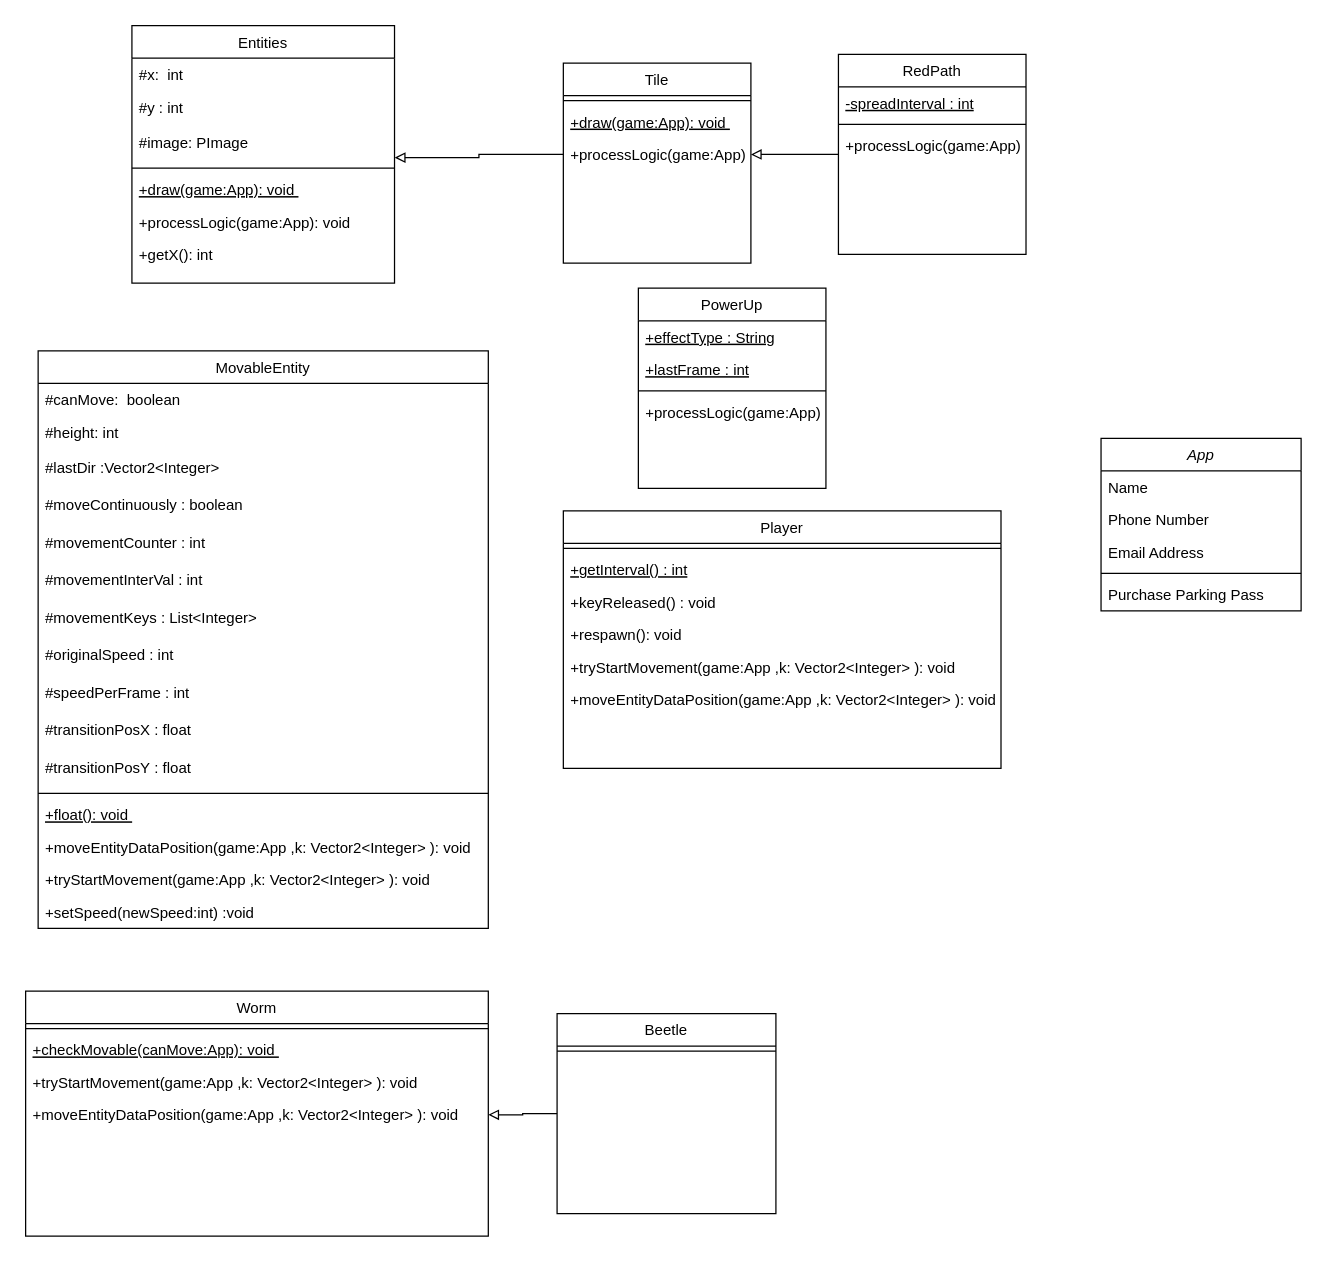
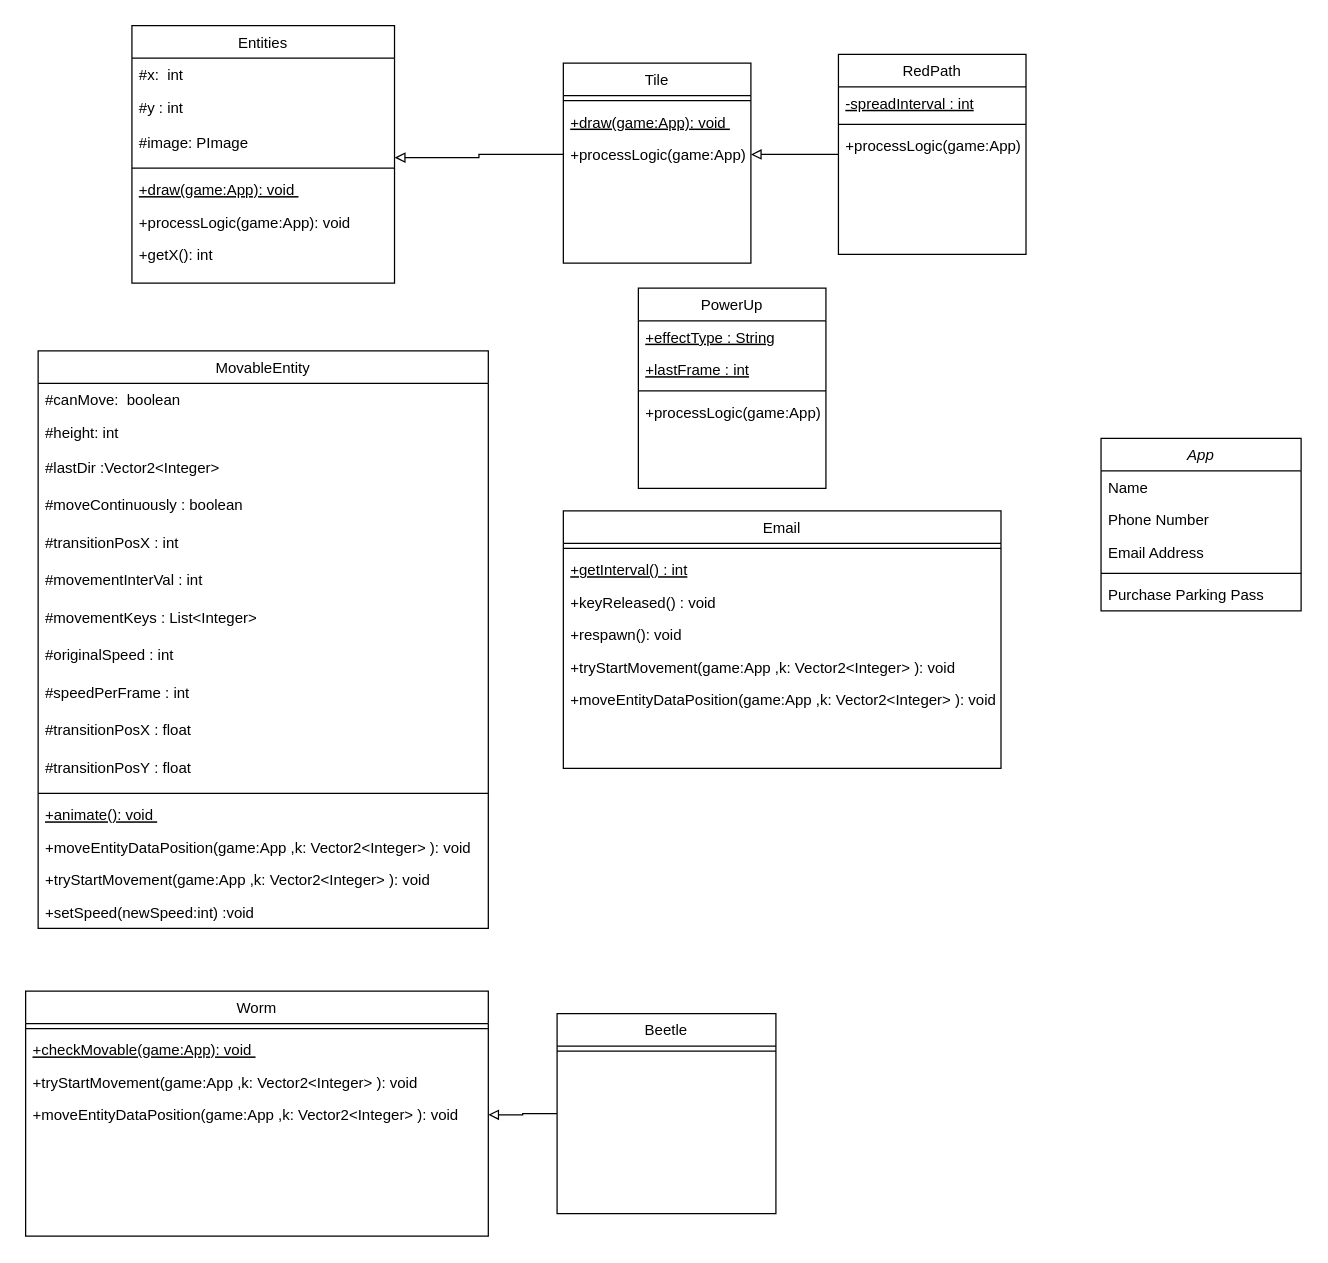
  <mxCell id="0" />
  <mxCell id="1" parent="0" />
  <mxCell id="2" value="App" style="swimlane;fontStyle=2;align=center;verticalAlign=top;childLayout=stackLayout;horizontal=1;startSize=26;horizontalStack=0;resizeParent=1;resizeLast=0;collapsible=1;marginBottom=0;rounded=0;shadow=0;strokeWidth=1;" parent="1" vertex="1"><mxGeometry x="880" y="350" width="160" height="138" as="geometry"><mxRectangle x="230" y="140" width="160" height="26" as="alternateBounds" /></mxGeometry></mxCell>
  <mxCell id="3" value="Name" style="text;align=left;verticalAlign=top;spacingLeft=4;spacingRight=4;overflow=hidden;rotatable=0;points=[[0,0.5],[1,0.5]];portConstraint=eastwest;" parent="2" vertex="1"><mxGeometry y="26" width="160" height="26" as="geometry" /></mxCell>
  <mxCell id="4" value="Phone Number" style="text;align=left;verticalAlign=top;spacingLeft=4;spacingRight=4;overflow=hidden;rotatable=0;points=[[0,0.5],[1,0.5]];portConstraint=eastwest;rounded=0;shadow=0;html=0;" parent="2" vertex="1"><mxGeometry y="52" width="160" height="26" as="geometry" /></mxCell>
  <mxCell id="5" value="Email Address" style="text;align=left;verticalAlign=top;spacingLeft=4;spacingRight=4;overflow=hidden;rotatable=0;points=[[0,0.5],[1,0.5]];portConstraint=eastwest;rounded=0;shadow=0;html=0;" parent="2" vertex="1"><mxGeometry y="78" width="160" height="26" as="geometry" /></mxCell>
  <mxCell id="6" value="" style="line;html=1;strokeWidth=1;align=left;verticalAlign=middle;spacingTop=-1;spacingLeft=3;spacingRight=3;rotatable=0;labelPosition=right;points=[];portConstraint=eastwest;" parent="2" vertex="1"><mxGeometry y="104" width="160" height="8" as="geometry" /></mxCell>
  <mxCell id="7" value="Purchase Parking Pass" style="text;align=left;verticalAlign=top;spacingLeft=4;spacingRight=4;overflow=hidden;rotatable=0;points=[[0,0.5],[1,0.5]];portConstraint=eastwest;" parent="2" vertex="1"><mxGeometry y="112" width="160" height="26" as="geometry" /></mxCell>
  <mxCell id="8" value="Entities" style="swimlane;fontStyle=0;align=center;verticalAlign=top;childLayout=stackLayout;horizontal=1;startSize=26;horizontalStack=0;resizeParent=1;resizeLast=0;collapsible=1;marginBottom=0;rounded=0;shadow=0;strokeWidth=1;" parent="1" vertex="1"><mxGeometry x="105" y="20" width="210" height="206" as="geometry"><mxRectangle x="120" y="360" width="160" height="26" as="alternateBounds" /></mxGeometry></mxCell>
  <mxCell id="9" value="#x:  int" style="text;align=left;verticalAlign=top;spacingLeft=4;spacingRight=4;overflow=hidden;rotatable=0;points=[[0,0.5],[1,0.5]];portConstraint=eastwest;" parent="8" vertex="1"><mxGeometry y="26" width="210" height="26" as="geometry" /></mxCell>
  <mxCell id="10" value="#y : int" style="text;align=left;verticalAlign=top;spacingLeft=4;spacingRight=4;overflow=hidden;rotatable=0;points=[[0,0.5],[1,0.5]];portConstraint=eastwest;rounded=0;shadow=0;html=0;" parent="8" vertex="1"><mxGeometry y="52" width="210" height="28" as="geometry" /></mxCell>
  <mxCell id="11" value="#image: PImage" style="text;align=left;verticalAlign=top;spacingLeft=4;spacingRight=4;overflow=hidden;rotatable=0;points=[[0,0.5],[1,0.5]];portConstraint=eastwest;rounded=0;shadow=0;html=0;" vertex="1" parent="8"><mxGeometry y="80" width="210" height="30" as="geometry" /></mxCell>
  <mxCell id="12" value="" style="line;html=1;strokeWidth=1;align=left;verticalAlign=middle;spacingTop=-1;spacingLeft=3;spacingRight=3;rotatable=0;labelPosition=right;points=[];portConstraint=eastwest;" parent="8" vertex="1"><mxGeometry y="110" width="210" height="8" as="geometry" /></mxCell>
  <mxCell id="13" value="+draw(game:App): void " style="text;align=left;verticalAlign=top;spacingLeft=4;spacingRight=4;overflow=hidden;rotatable=0;points=[[0,0.5],[1,0.5]];portConstraint=eastwest;fontStyle=4" parent="8" vertex="1"><mxGeometry y="118" width="210" height="26" as="geometry" /></mxCell>
  <mxCell id="14" value="+processLogic(game:App): void" style="text;align=left;verticalAlign=top;spacingLeft=4;spacingRight=4;overflow=hidden;rotatable=0;points=[[0,0.5],[1,0.5]];portConstraint=eastwest;" parent="8" vertex="1"><mxGeometry y="144" width="210" height="26" as="geometry" /></mxCell>
  <mxCell id="15" value="+getX(): int" style="text;align=left;verticalAlign=top;spacingLeft=4;spacingRight=4;overflow=hidden;rotatable=0;points=[[0,0.5],[1,0.5]];portConstraint=eastwest;" vertex="1" parent="8"><mxGeometry y="170" width="210" height="26" as="geometry" /></mxCell>
  <mxCell id="16" value="MovableEntity" style="swimlane;fontStyle=0;align=center;verticalAlign=top;childLayout=stackLayout;horizontal=1;startSize=26;horizontalStack=0;resizeParent=1;resizeLast=0;collapsible=1;marginBottom=0;rounded=0;shadow=0;strokeWidth=1;" vertex="1" parent="1"><mxGeometry x="30" y="280" width="360" height="462" as="geometry"><mxRectangle x="120" y="360" width="160" height="26" as="alternateBounds" /></mxGeometry></mxCell>
  <mxCell id="17" value="#canMove:  boolean" style="text;align=left;verticalAlign=top;spacingLeft=4;spacingRight=4;overflow=hidden;rotatable=0;points=[[0,0.5],[1,0.5]];portConstraint=eastwest;" vertex="1" parent="16"><mxGeometry y="26" width="360" height="26" as="geometry" /></mxCell>
  <mxCell id="18" value="#height: int&#10;" style="text;align=left;verticalAlign=top;spacingLeft=4;spacingRight=4;overflow=hidden;rotatable=0;points=[[0,0.5],[1,0.5]];portConstraint=eastwest;rounded=0;shadow=0;html=0;" vertex="1" parent="16"><mxGeometry y="52" width="360" height="28" as="geometry" /></mxCell>
  <mxCell id="19" value="#lastDir :Vector2&lt;Integer&gt;" style="text;align=left;verticalAlign=top;spacingLeft=4;spacingRight=4;overflow=hidden;rotatable=0;points=[[0,0.5],[1,0.5]];portConstraint=eastwest;rounded=0;shadow=0;html=0;" vertex="1" parent="16"><mxGeometry y="80" width="360" height="30" as="geometry" /></mxCell>
  <mxCell id="20" value="#moveContinuously : boolean" style="text;align=left;verticalAlign=top;spacingLeft=4;spacingRight=4;overflow=hidden;rotatable=0;points=[[0,0.5],[1,0.5]];portConstraint=eastwest;rounded=0;shadow=0;html=0;" vertex="1" parent="16"><mxGeometry y="110" width="360" height="30" as="geometry" /></mxCell>
- <mxCell id="21" value="#movementCounter : int" style="text;align=left;verticalAlign=top;spacingLeft=4;spacingRight=4;overflow=hidden;rotatable=0;points=[[0,0.5],[1,0.5]];portConstraint=eastwest;rounded=0;shadow=0;html=0;" vertex="1" parent="16"><mxGeometry y="140" width="360" height="30" as="geometry" /></mxCell>
+ <mxCell id="21" value="#transitionPosX : int" style="text;align=left;verticalAlign=top;spacingLeft=4;spacingRight=4;overflow=hidden;rotatable=0;points=[[0,0.5],[1,0.5]];portConstraint=eastwest;rounded=0;shadow=0;html=0;" vertex="1" parent="16"><mxGeometry y="140" width="360" height="30" as="geometry" /></mxCell>
  <mxCell id="22" value="#movementInterVal : int" style="text;align=left;verticalAlign=top;spacingLeft=4;spacingRight=4;overflow=hidden;rotatable=0;points=[[0,0.5],[1,0.5]];portConstraint=eastwest;rounded=0;shadow=0;html=0;" vertex="1" parent="16"><mxGeometry y="170" width="360" height="30" as="geometry" /></mxCell>
  <mxCell id="23" value="#movementKeys : List&lt;Integer&gt;" style="text;align=left;verticalAlign=top;spacingLeft=4;spacingRight=4;overflow=hidden;rotatable=0;points=[[0,0.5],[1,0.5]];portConstraint=eastwest;rounded=0;shadow=0;html=0;" vertex="1" parent="16"><mxGeometry y="200" width="360" height="30" as="geometry" /></mxCell>
  <mxCell id="24" value="#originalSpeed : int" style="text;align=left;verticalAlign=top;spacingLeft=4;spacingRight=4;overflow=hidden;rotatable=0;points=[[0,0.5],[1,0.5]];portConstraint=eastwest;rounded=0;shadow=0;html=0;" vertex="1" parent="16"><mxGeometry y="230" width="360" height="30" as="geometry" /></mxCell>
  <mxCell id="25" value="#speedPerFrame : int" style="text;align=left;verticalAlign=top;spacingLeft=4;spacingRight=4;overflow=hidden;rotatable=0;points=[[0,0.5],[1,0.5]];portConstraint=eastwest;rounded=0;shadow=0;html=0;" vertex="1" parent="16"><mxGeometry y="260" width="360" height="30" as="geometry" /></mxCell>
  <mxCell id="26" value="#transitionPosX : float" style="text;align=left;verticalAlign=top;spacingLeft=4;spacingRight=4;overflow=hidden;rotatable=0;points=[[0,0.5],[1,0.5]];portConstraint=eastwest;rounded=0;shadow=0;html=0;" vertex="1" parent="16"><mxGeometry y="290" width="360" height="30" as="geometry" /></mxCell>
  <mxCell id="27" value="#transitionPosY : float" style="text;align=left;verticalAlign=top;spacingLeft=4;spacingRight=4;overflow=hidden;rotatable=0;points=[[0,0.5],[1,0.5]];portConstraint=eastwest;rounded=0;shadow=0;html=0;" vertex="1" parent="16"><mxGeometry y="320" width="360" height="30" as="geometry" /></mxCell>
  <mxCell id="28" value="" style="line;html=1;strokeWidth=1;align=left;verticalAlign=middle;spacingTop=-1;spacingLeft=3;spacingRight=3;rotatable=0;labelPosition=right;points=[];portConstraint=eastwest;" vertex="1" parent="16"><mxGeometry y="350" width="360" height="8" as="geometry" /></mxCell>
- <mxCell id="29" value="+float(): void " style="text;align=left;verticalAlign=top;spacingLeft=4;spacingRight=4;overflow=hidden;rotatable=0;points=[[0,0.5],[1,0.5]];portConstraint=eastwest;fontStyle=4" vertex="1" parent="16"><mxGeometry y="358" width="360" height="26" as="geometry" /></mxCell>
+ <mxCell id="29" value="+animate(): void " style="text;align=left;verticalAlign=top;spacingLeft=4;spacingRight=4;overflow=hidden;rotatable=0;points=[[0,0.5],[1,0.5]];portConstraint=eastwest;fontStyle=4" vertex="1" parent="16"><mxGeometry y="358" width="360" height="26" as="geometry" /></mxCell>
  <mxCell id="30" value="+moveEntityDataPosition(game:App ,k: Vector2&lt;Integer&gt; ): void" style="text;align=left;verticalAlign=top;spacingLeft=4;spacingRight=4;overflow=hidden;rotatable=0;points=[[0,0.5],[1,0.5]];portConstraint=eastwest;" vertex="1" parent="16"><mxGeometry y="384" width="360" height="26" as="geometry" /></mxCell>
  <mxCell id="31" value="+tryStartMovement(game:App ,k: Vector2&lt;Integer&gt; ): void" style="text;align=left;verticalAlign=top;spacingLeft=4;spacingRight=4;overflow=hidden;rotatable=0;points=[[0,0.5],[1,0.5]];portConstraint=eastwest;" vertex="1" parent="16"><mxGeometry y="410" width="360" height="26" as="geometry" /></mxCell>
  <mxCell id="32" value="+setSpeed(newSpeed:int) :void" style="text;align=left;verticalAlign=top;spacingLeft=4;spacingRight=4;overflow=hidden;rotatable=0;points=[[0,0.5],[1,0.5]];portConstraint=eastwest;" vertex="1" parent="16"><mxGeometry y="436" width="360" height="26" as="geometry" /></mxCell>
- <mxCell id="33" value="Player" style="swimlane;fontStyle=0;align=center;verticalAlign=top;childLayout=stackLayout;horizontal=1;startSize=26;horizontalStack=0;resizeParent=1;resizeLast=0;collapsible=1;marginBottom=0;rounded=0;shadow=0;strokeWidth=1;" vertex="1" parent="1"><mxGeometry x="450" y="408" width="350" height="206" as="geometry"><mxRectangle x="120" y="360" width="160" height="26" as="alternateBounds" /></mxGeometry></mxCell>
+ <mxCell id="33" value="Email" style="swimlane;fontStyle=0;align=center;verticalAlign=top;childLayout=stackLayout;horizontal=1;startSize=26;horizontalStack=0;resizeParent=1;resizeLast=0;collapsible=1;marginBottom=0;rounded=0;shadow=0;strokeWidth=1;" vertex="1" parent="1"><mxGeometry x="450" y="408" width="350" height="206" as="geometry"><mxRectangle x="120" y="360" width="160" height="26" as="alternateBounds" /></mxGeometry></mxCell>
  <mxCell id="34" value="" style="line;html=1;strokeWidth=1;align=left;verticalAlign=middle;spacingTop=-1;spacingLeft=3;spacingRight=3;rotatable=0;labelPosition=right;points=[];portConstraint=eastwest;" vertex="1" parent="33"><mxGeometry y="26" width="350" height="8" as="geometry" /></mxCell>
  <mxCell id="35" value="+getInterval() : int" style="text;align=left;verticalAlign=top;spacingLeft=4;spacingRight=4;overflow=hidden;rotatable=0;points=[[0,0.5],[1,0.5]];portConstraint=eastwest;fontStyle=4" vertex="1" parent="33"><mxGeometry y="34" width="350" height="26" as="geometry" /></mxCell>
  <mxCell id="36" value="+keyReleased() : void" style="text;align=left;verticalAlign=top;spacingLeft=4;spacingRight=4;overflow=hidden;rotatable=0;points=[[0,0.5],[1,0.5]];portConstraint=eastwest;" vertex="1" parent="33"><mxGeometry y="60" width="350" height="26" as="geometry" /></mxCell>
  <mxCell id="37" value="+respawn(): void " style="text;align=left;verticalAlign=top;spacingLeft=4;spacingRight=4;overflow=hidden;rotatable=0;points=[[0,0.5],[1,0.5]];portConstraint=eastwest;" vertex="1" parent="33"><mxGeometry y="86" width="350" height="26" as="geometry" /></mxCell>
  <mxCell id="38" value="+tryStartMovement(game:App ,k: Vector2&lt;Integer&gt; ): void" style="text;align=left;verticalAlign=top;spacingLeft=4;spacingRight=4;overflow=hidden;rotatable=0;points=[[0,0.5],[1,0.5]];portConstraint=eastwest;" vertex="1" parent="33"><mxGeometry y="112" width="350" height="26" as="geometry" /></mxCell>
  <mxCell id="39" value="+moveEntityDataPosition(game:App ,k: Vector2&lt;Integer&gt; ): void" style="text;align=left;verticalAlign=top;spacingLeft=4;spacingRight=4;overflow=hidden;rotatable=0;points=[[0,0.5],[1,0.5]];portConstraint=eastwest;" vertex="1" parent="33"><mxGeometry y="138" width="350" height="26" as="geometry" /></mxCell>
  <mxCell id="40" value="Tile" style="swimlane;fontStyle=0;align=center;verticalAlign=top;childLayout=stackLayout;horizontal=1;startSize=26;horizontalStack=0;resizeParent=1;resizeLast=0;collapsible=1;marginBottom=0;rounded=0;shadow=0;strokeWidth=1;" vertex="1" parent="1"><mxGeometry x="450" y="50" width="150" height="160" as="geometry"><mxRectangle x="120" y="360" width="160" height="26" as="alternateBounds" /></mxGeometry></mxCell>
  <mxCell id="41" value="" style="line;html=1;strokeWidth=1;align=left;verticalAlign=middle;spacingTop=-1;spacingLeft=3;spacingRight=3;rotatable=0;labelPosition=right;points=[];portConstraint=eastwest;" vertex="1" parent="40"><mxGeometry y="26" width="150" height="8" as="geometry" /></mxCell>
  <mxCell id="42" value="+draw(game:App): void " style="text;align=left;verticalAlign=top;spacingLeft=4;spacingRight=4;overflow=hidden;rotatable=0;points=[[0,0.5],[1,0.5]];portConstraint=eastwest;fontStyle=4" vertex="1" parent="40"><mxGeometry y="34" width="150" height="26" as="geometry" /></mxCell>
  <mxCell id="43" value="+processLogic(game:App): void" style="text;align=left;verticalAlign=top;spacingLeft=4;spacingRight=4;overflow=hidden;rotatable=0;points=[[0,0.5],[1,0.5]];portConstraint=eastwest;" vertex="1" parent="40"><mxGeometry y="60" width="150" height="26" as="geometry" /></mxCell>
  <mxCell id="44" style="edgeStyle=orthogonalEdgeStyle;rounded=0;orthogonalLoop=1;jettySize=auto;html=1;exitX=0;exitY=0.5;exitDx=0;exitDy=0;entryX=1.001;entryY=0.853;entryDx=0;entryDy=0;entryPerimeter=0;endArrow=block;endFill=0;" edge="1" parent="1" source="43" target="11"><mxGeometry relative="1" as="geometry" /></mxCell>
  <mxCell id="45" style="edgeStyle=orthogonalEdgeStyle;rounded=0;orthogonalLoop=1;jettySize=auto;html=1;entryX=1;entryY=0.5;entryDx=0;entryDy=0;endArrow=block;endFill=0;" edge="1" parent="1" source="46" target="43"><mxGeometry relative="1" as="geometry" /></mxCell>
  <mxCell id="46" value="RedPath" style="swimlane;fontStyle=0;align=center;verticalAlign=top;childLayout=stackLayout;horizontal=1;startSize=26;horizontalStack=0;resizeParent=1;resizeLast=0;collapsible=1;marginBottom=0;rounded=0;shadow=0;strokeWidth=1;" vertex="1" parent="1"><mxGeometry x="670" y="43" width="150" height="160" as="geometry"><mxRectangle x="120" y="360" width="160" height="26" as="alternateBounds" /></mxGeometry></mxCell>
  <mxCell id="47" value="-spreadInterval : int" style="text;align=left;verticalAlign=top;spacingLeft=4;spacingRight=4;overflow=hidden;rotatable=0;points=[[0,0.5],[1,0.5]];portConstraint=eastwest;fontStyle=4" vertex="1" parent="46"><mxGeometry y="26" width="150" height="26" as="geometry" /></mxCell>
  <mxCell id="48" value="" style="line;html=1;strokeWidth=1;align=left;verticalAlign=middle;spacingTop=-1;spacingLeft=3;spacingRight=3;rotatable=0;labelPosition=right;points=[];portConstraint=eastwest;" vertex="1" parent="46"><mxGeometry y="52" width="150" height="8" as="geometry" /></mxCell>
  <mxCell id="49" value="+processLogic(game:App): void" style="text;align=left;verticalAlign=top;spacingLeft=4;spacingRight=4;overflow=hidden;rotatable=0;points=[[0,0.5],[1,0.5]];portConstraint=eastwest;" vertex="1" parent="46"><mxGeometry y="60" width="150" height="26" as="geometry" /></mxCell>
  <mxCell id="50" value="Worm" style="swimlane;fontStyle=0;align=center;verticalAlign=top;childLayout=stackLayout;horizontal=1;startSize=26;horizontalStack=0;resizeParent=1;resizeLast=0;collapsible=1;marginBottom=0;rounded=0;shadow=0;strokeWidth=1;" vertex="1" parent="1"><mxGeometry y="792" width="370" height="196" as="geometry" x="20"><mxRectangle x="120" y="360" width="160" height="26" as="alternateBounds" /></mxGeometry></mxCell>
  <mxCell id="51" value="" style="line;html=1;strokeWidth=1;align=left;verticalAlign=middle;spacingTop=-1;spacingLeft=3;spacingRight=3;rotatable=0;labelPosition=right;points=[];portConstraint=eastwest;" vertex="1" parent="50"><mxGeometry y="26" width="370" height="8" as="geometry" /></mxCell>
- <mxCell id="52" value="+checkMovable(canMove:App): void " style="text;align=left;verticalAlign=top;spacingLeft=4;spacingRight=4;overflow=hidden;rotatable=0;points=[[0,0.5],[1,0.5]];portConstraint=eastwest;fontStyle=4" vertex="1" parent="50"><mxGeometry y="34" width="370" height="26" as="geometry" /></mxCell>
+ <mxCell id="52" value="+checkMovable(game:App): void " style="text;align=left;verticalAlign=top;spacingLeft=4;spacingRight=4;overflow=hidden;rotatable=0;points=[[0,0.5],[1,0.5]];portConstraint=eastwest;fontStyle=4" vertex="1" parent="50"><mxGeometry y="34" width="370" height="26" as="geometry" /></mxCell>
  <mxCell id="53" value="+tryStartMovement(game:App ,k: Vector2&lt;Integer&gt; ): void" style="text;align=left;verticalAlign=top;spacingLeft=4;spacingRight=4;overflow=hidden;rotatable=0;points=[[0,0.5],[1,0.5]];portConstraint=eastwest;" vertex="1" parent="50"><mxGeometry y="60" width="370" height="26" as="geometry" /></mxCell>
  <mxCell id="54" value="+moveEntityDataPosition(game:App ,k: Vector2&lt;Integer&gt; ): void" style="text;align=left;verticalAlign=top;spacingLeft=4;spacingRight=4;overflow=hidden;rotatable=0;points=[[0,0.5],[1,0.5]];portConstraint=eastwest;" vertex="1" parent="50"><mxGeometry y="86" width="370" height="26" as="geometry" /></mxCell>
  <mxCell id="55" style="edgeStyle=orthogonalEdgeStyle;rounded=0;orthogonalLoop=1;jettySize=auto;html=1;entryX=1;entryY=0.5;entryDx=0;entryDy=0;endArrow=block;endFill=0;" edge="1" parent="1" source="56" target="54"><mxGeometry relative="1" as="geometry" /></mxCell>
  <mxCell id="56" value="Beetle" style="swimlane;fontStyle=0;align=center;verticalAlign=top;childLayout=stackLayout;horizontal=1;startSize=26;horizontalStack=0;resizeParent=1;resizeLast=0;collapsible=1;marginBottom=0;rounded=0;shadow=0;strokeWidth=1;" vertex="1" parent="1"><mxGeometry x="445" y="810" width="175" height="160" as="geometry"><mxRectangle x="120" y="360" width="160" height="26" as="alternateBounds" /></mxGeometry></mxCell>
  <mxCell id="57" value="" style="line;html=1;strokeWidth=1;align=left;verticalAlign=middle;spacingTop=-1;spacingLeft=3;spacingRight=3;rotatable=0;labelPosition=right;points=[];portConstraint=eastwest;" vertex="1" parent="56"><mxGeometry y="26" width="175" height="8" as="geometry" /></mxCell>
  <mxCell id="58" value="PowerUp" style="swimlane;fontStyle=0;align=center;verticalAlign=top;childLayout=stackLayout;horizontal=1;startSize=26;horizontalStack=0;resizeParent=1;resizeLast=0;collapsible=1;marginBottom=0;rounded=0;shadow=0;strokeWidth=1;" vertex="1" parent="1"><mxGeometry x="510" y="230" width="150" height="160" as="geometry"><mxRectangle x="120" y="360" width="160" height="26" as="alternateBounds" /></mxGeometry></mxCell>
  <mxCell id="59" value="+effectType : String" style="text;align=left;verticalAlign=top;spacingLeft=4;spacingRight=4;overflow=hidden;rotatable=0;points=[[0,0.5],[1,0.5]];portConstraint=eastwest;fontStyle=4" vertex="1" parent="58"><mxGeometry y="26" width="150" height="26" as="geometry" /></mxCell>
  <mxCell id="60" value="+lastFrame : int" style="text;align=left;verticalAlign=top;spacingLeft=4;spacingRight=4;overflow=hidden;rotatable=0;points=[[0,0.5],[1,0.5]];portConstraint=eastwest;fontStyle=4" vertex="1" parent="58"><mxGeometry y="52" width="150" height="26" as="geometry" /></mxCell>
  <mxCell id="61" value="" style="line;html=1;strokeWidth=1;align=left;verticalAlign=middle;spacingTop=-1;spacingLeft=3;spacingRight=3;rotatable=0;labelPosition=right;points=[];portConstraint=eastwest;" vertex="1" parent="58"><mxGeometry y="78" width="150" height="8" as="geometry" /></mxCell>
  <mxCell id="62" value="+processLogic(game:App): void" style="text;align=left;verticalAlign=top;spacingLeft=4;spacingRight=4;overflow=hidden;rotatable=0;points=[[0,0.5],[1,0.5]];portConstraint=eastwest;" vertex="1" parent="58"><mxGeometry y="86" width="150" height="26" as="geometry" /></mxCell>
